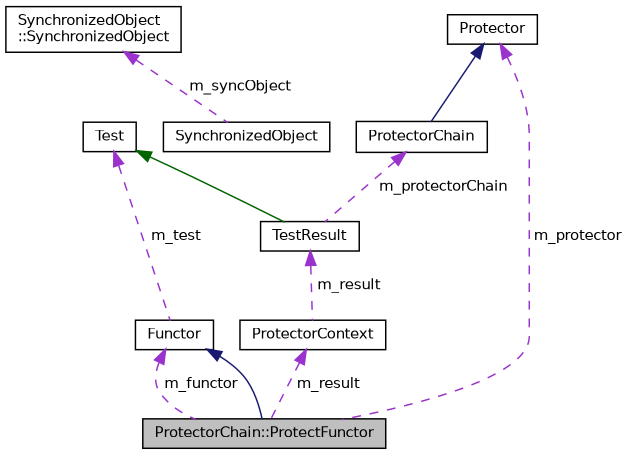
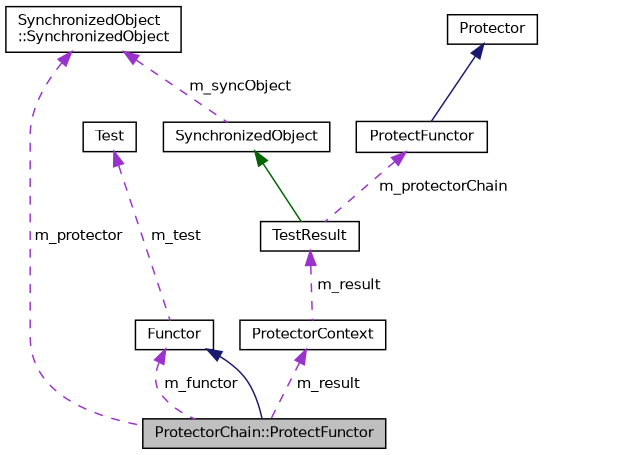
  digraph {
    node [color=black fillcolor=white fontname=Helvetica fontsize=10 shape=record style=filled]
    edge [color=darkorchid3 dir=back fontname=Helvetica fontsize=10 labelfontname=Helvetica labelfontsize=10 style=dashed]
    n1 [fillcolor=grey75 fontcolor=black height=0.2 label="ProtectorChain::ProtectFunctor" width=0.4]
    n2 [height=0.2 label=Functor width=0.4]
    n3 [height=0.2 label=ProtectorContext width=0.4]
    n4 [height=0.2 label=Test width=0.4]
    n5 [height=0.2 label=TestResult width=0.4]
    n6 [height=0.2 label=SynchronizedObject width=0.4]
    n7 [height=0.2 label="SynchronizedObject\l::SynchronizedObject" width=0.4]
-   n8 [height=0.2 label=ProtectorChain width=0.4]
+   n8 [height=0.2 label=ProtectFunctor width=0.4]
    n9 [height=0.2 label=Protector width=0.4]
    n2 -> n1 [color=midnightblue style=solid]
    n2 -> n1 [label=" m_functor"]
    n3 -> n1 [label=" m_result"]
    n4 -> n2 [label=" m_test"]
    n5 -> n3 [label=" m_result"]
-   n4 -> n5 [color=darkgreen style=solid]
+   n6 -> n5 [color=darkgreen style=solid]
    n7 -> n6 [label=" m_syncObject"]
    n8 -> n5 [label=" m_protectorChain"]
-   n9 -> n1 [label=" m_protector"]
+   n7 -> n1 [label=" m_protector"]
    n9 -> n8 [color=midnightblue style=solid]
  }
